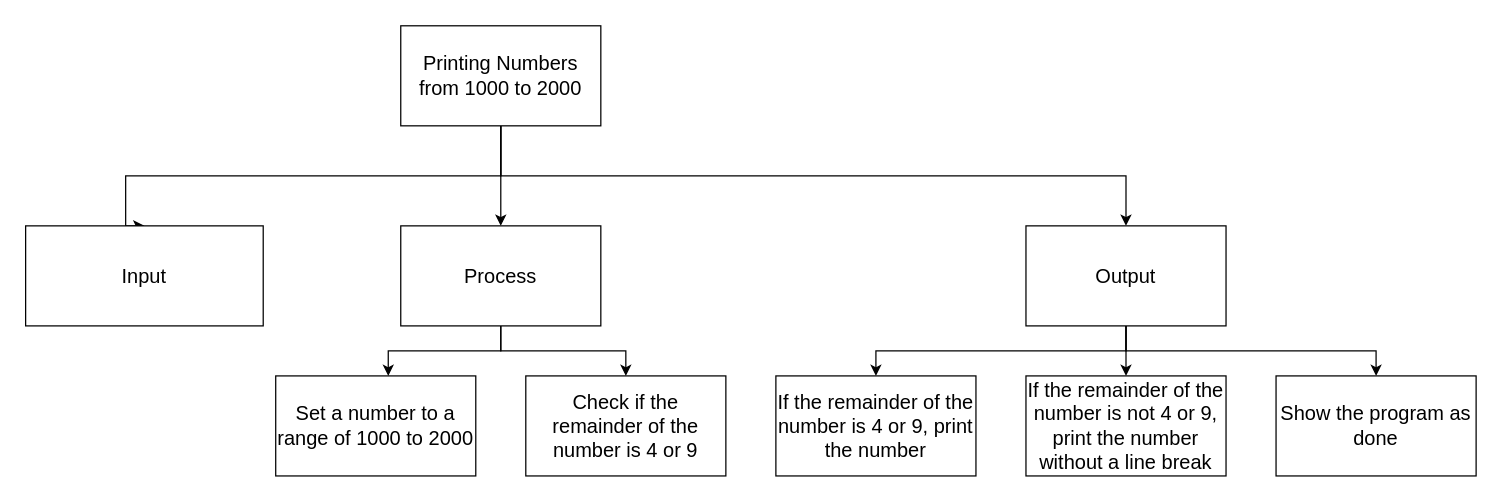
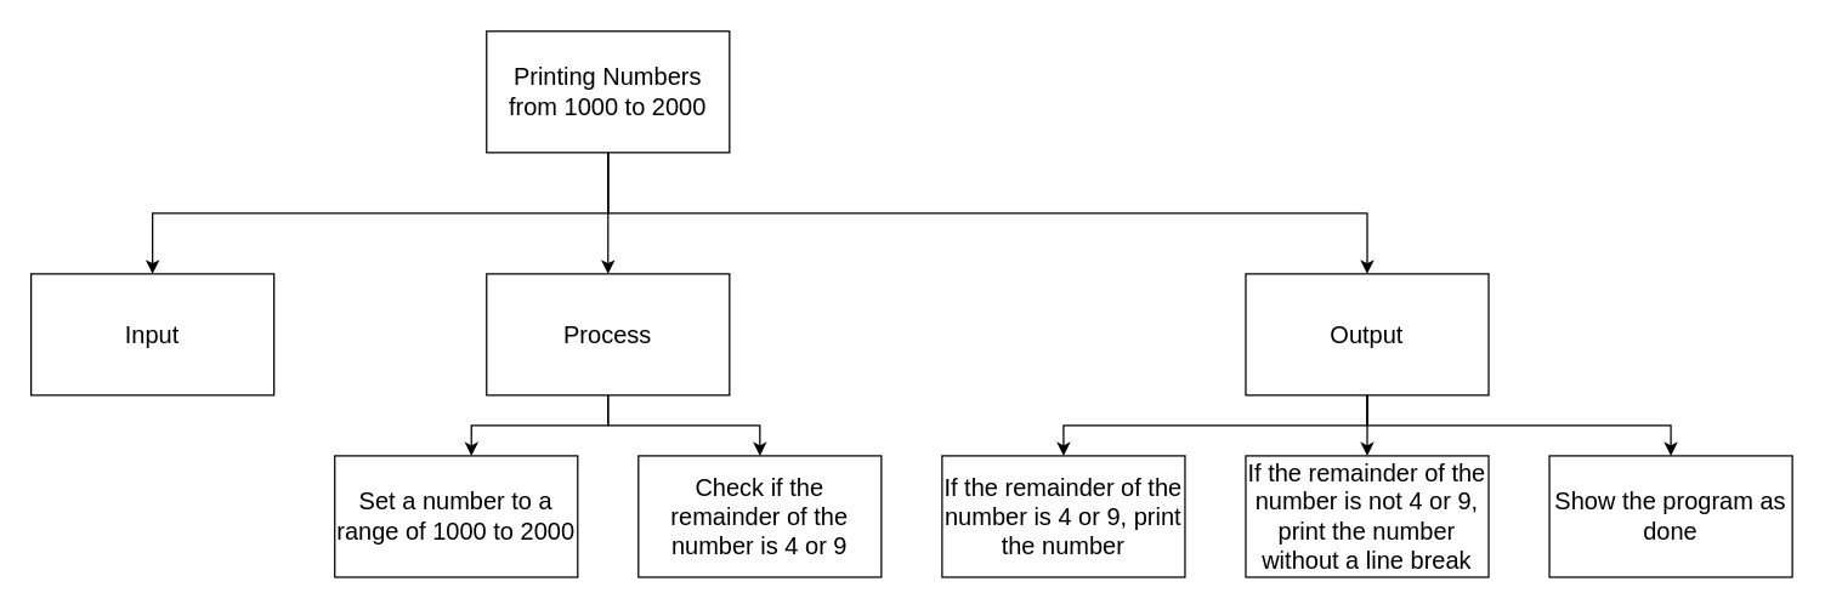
  <mxCell id="0" />
  <mxCell id="1" parent="0" />
  <mxCell id="2" style="edgeStyle=orthogonalEdgeStyle;html=1;entryX=0.5;entryY=0;entryDx=0;entryDy=0;fontSize=14;rounded=0;" edge="1" parent="1" source="5" target="9"><mxGeometry relative="1" as="geometry"><Array as="points"><mxPoint x="400" y="140" /><mxPoint x="100" y="140" /></Array></mxGeometry></mxCell>
  <mxCell id="3" style="edgeStyle=orthogonalEdgeStyle;rounded=0;html=1;fontSize=14;entryX=0.5;entryY=0;entryDx=0;entryDy=0;" edge="1" parent="1" source="5" target="13"><mxGeometry relative="1" as="geometry"><Array as="points"><mxPoint x="400" y="140" /><mxPoint x="900" y="140" /></Array></mxGeometry></mxCell>
  <mxCell id="4" style="edgeStyle=orthogonalEdgeStyle;rounded=0;html=1;fontSize=16;" edge="1" parent="1" source="5" target="8"><mxGeometry relative="1" as="geometry" /></mxCell>
  <mxCell id="5" value="Printing Numbers from 1000 to 2000" style="rounded=0;whiteSpace=wrap;html=1;fontSize=16;" vertex="1" parent="1"><mxGeometry x="320" width="160" height="80" as="geometry" y="20" /></mxCell>
  <mxCell id="6" style="edgeStyle=orthogonalEdgeStyle;rounded=0;html=1;entryX=0.5;entryY=0;entryDx=0;entryDy=0;fontSize=14;" edge="1" parent="1" source="8"><mxGeometry relative="1" as="geometry"><mxPoint x="310" y="300" as="targetPoint" /><Array as="points"><mxPoint x="400" y="280" /><mxPoint x="310" y="280" /></Array></mxGeometry></mxCell>
  <mxCell id="7" style="edgeStyle=orthogonalEdgeStyle;html=1;entryX=0.5;entryY=0;entryDx=0;entryDy=0;rounded=0;" edge="1" parent="1" source="8" target="16"><mxGeometry relative="1" as="geometry" /></mxCell>
  <mxCell id="8" value="Process" style="rounded=0;whiteSpace=wrap;html=1;fontSize=16;" vertex="1" parent="1"><mxGeometry x="320" y="180" width="160" height="80" as="geometry" /></mxCell>
- <mxCell id="9" value="Input" style="rounded=0;whiteSpace=wrap;html=1;fontSize=16;" vertex="1" parent="1"><mxGeometry x="20" y="180" width="190" height="80" as="geometry" /></mxCell>
+ <mxCell id="9" value="Input" style="rounded=0;whiteSpace=wrap;html=1;fontSize=16;" vertex="1" parent="1"><mxGeometry y="180" width="160" height="80" as="geometry" x="20" /></mxCell>
  <mxCell id="10" style="edgeStyle=orthogonalEdgeStyle;rounded=0;html=1;entryX=0.5;entryY=0;entryDx=0;entryDy=0;" edge="1" parent="1" source="13" target="15"><mxGeometry relative="1" as="geometry"><Array as="points"><mxPoint x="900" y="250" /><mxPoint x="900" y="250" /></Array></mxGeometry></mxCell>
  <mxCell id="11" style="edgeStyle=orthogonalEdgeStyle;html=1;entryX=0.5;entryY=0;entryDx=0;entryDy=0;rounded=0;" edge="1" parent="1" source="13" target="14"><mxGeometry relative="1" as="geometry"><Array as="points"><mxPoint x="900" y="280" /><mxPoint x="1100" y="280" /></Array></mxGeometry></mxCell>
  <mxCell id="12" style="edgeStyle=orthogonalEdgeStyle;rounded=0;html=1;entryX=0.5;entryY=0;entryDx=0;entryDy=0;" edge="1" parent="1" source="13" target="18"><mxGeometry relative="1" as="geometry"><Array as="points"><mxPoint x="900" y="280" /><mxPoint x="700" y="280" /></Array></mxGeometry></mxCell>
  <mxCell id="13" value="Output" style="rounded=0;whiteSpace=wrap;html=1;fontSize=16;" vertex="1" parent="1"><mxGeometry x="820" y="180" width="160" height="80" as="geometry" /></mxCell>
  <mxCell id="14" value="Show the program as done" style="rounded=0;whiteSpace=wrap;html=1;fontSize=16;" vertex="1" parent="1"><mxGeometry x="1020" y="300" width="160" height="80" as="geometry" /></mxCell>
  <mxCell id="15" value="If the remainder of the number is not 4 or 9, print the number without a line break" style="rounded=0;whiteSpace=wrap;html=1;fontSize=16;" vertex="1" parent="1"><mxGeometry x="820" y="300" width="160" height="80" as="geometry" /></mxCell>
  <mxCell id="16" value="Check if the remainder of the number is 4 or 9" style="rounded=0;whiteSpace=wrap;html=1;fontSize=16;" vertex="1" parent="1"><mxGeometry x="420" y="300" width="160" height="80" as="geometry" /></mxCell>
  <mxCell id="17" value="Set a number to a range of 1000 to 2000" style="rounded=0;whiteSpace=wrap;html=1;fontSize=16;" vertex="1" parent="1"><mxGeometry x="220" y="300" width="160" height="80" as="geometry" /></mxCell>
  <mxCell id="18" value="If the remainder of the number is 4 or 9, print the number" style="rounded=0;whiteSpace=wrap;html=1;fontSize=16;" vertex="1" parent="1"><mxGeometry x="620" y="300" width="160" height="80" as="geometry" /></mxCell>
